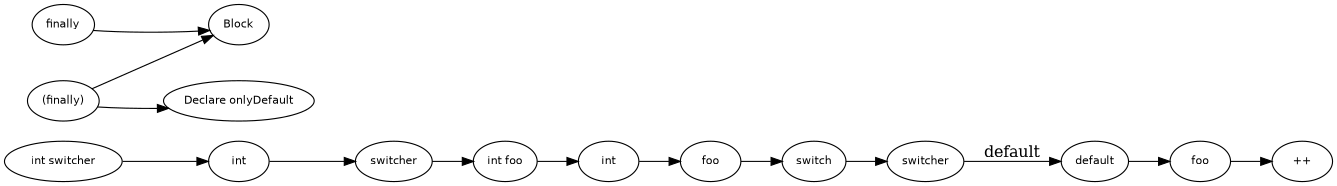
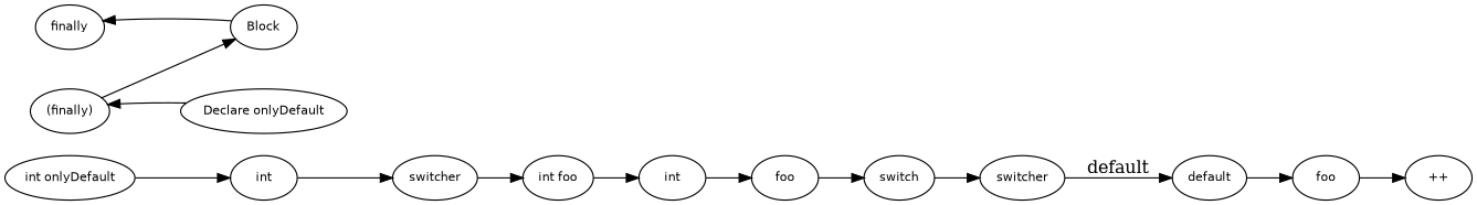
  digraph {
    rankdir=LR
    node [fontname=Helvetica fontsize=10]
    n1 [label=switch]
    n2 [label=switcher]
    n3 [label=default]
    n4 [label=finally]
    n5 [label=Block]
    n6 [label=foo]
    n7 [label="(finally)"]
    n8 [label="Declare onlyDefault"]
    n9 [label=int]
    n10 [label=foo]
    n11 [label="++"]
    n12 [label="int foo"]
    n13 [label=switcher]
    n14 [label=int]
-   n15 [label="int switcher"]
+   n15 [label="int onlyDefault"]
    n1 -> n2
    n2 -> n3 [label=default]
    n3 -> n10
-   n4 -> n5
+   n5 -> n4
    n6 -> n1
    n7 -> n5
-   n7 -> n8
+   n8 -> n7
    n9 -> n6
    n10 -> n11
    n12 -> n9
    n13 -> n12
    n14 -> n13
    n15 -> n14
  }
